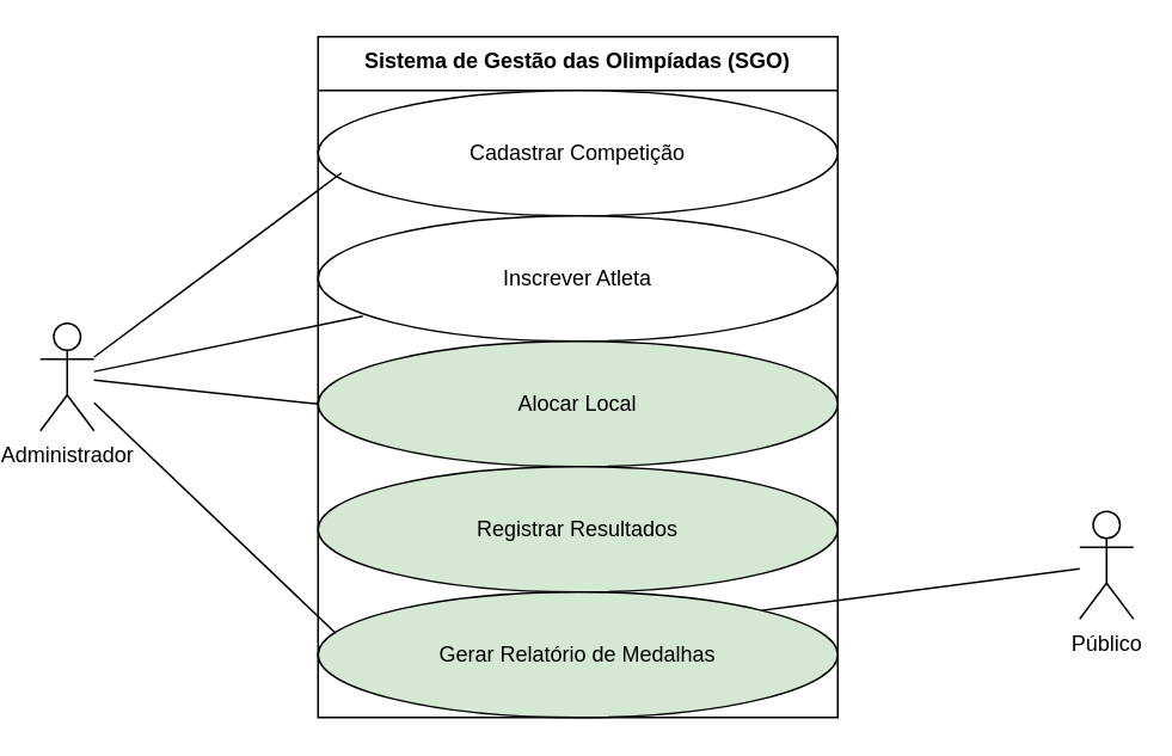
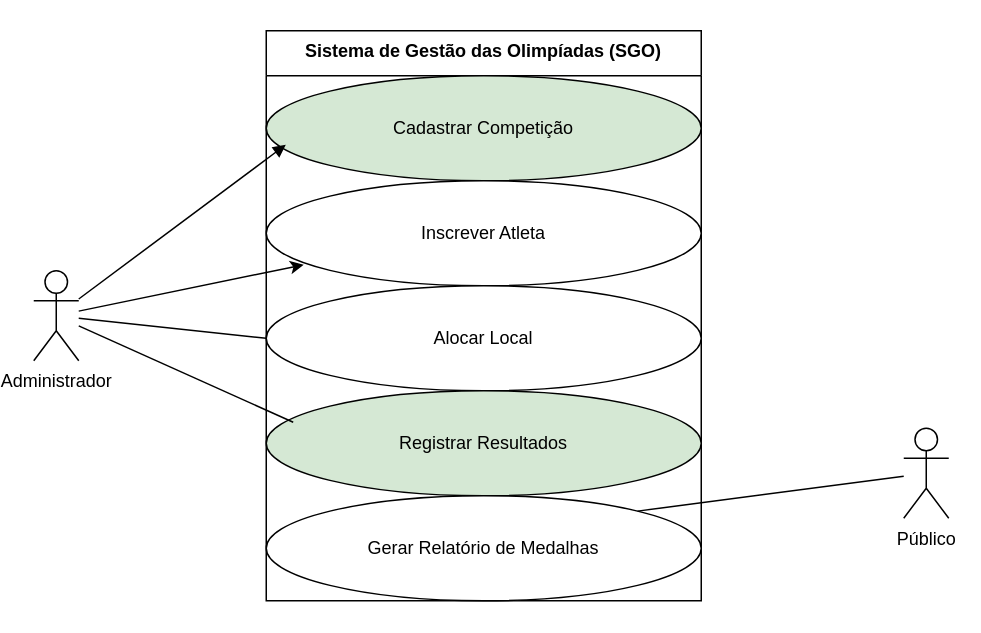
  <mxCell id="0" />
  <mxCell id="1" parent="0" />
  <mxCell id="2" value="Administrador" style="shape=umlActor;verticalLabelPosition=bottom;verticalAlign=top;html=1;outlineConnect=0;" vertex="1" parent="1"><mxGeometry x="20" y="180" width="30" height="60" as="geometry" /></mxCell>
  <mxCell id="3" value="Público" style="shape=umlActor;verticalLabelPosition=bottom;verticalAlign=top;html=1;outlineConnect=0;" vertex="1" parent="1"><mxGeometry x="600" y="285" width="30" height="60" as="geometry" /></mxCell>
  <mxCell id="4" value="Sistema de Gestão das Olimpíadas (SGO)" style="swimlane;fontStyle=1;align=center;verticalAlign=top;childLayout=stackLayout;horizontal=1;startSize=30;horizontalStack=0;resizeParent=1;resizeParentMax=0;resizeLast=0;collapsible=0;marginBottom=0;fillStyle=auto;perimeterSpacing=9;rounded=0;shadow=0;rotation=0;" vertex="1" parent="1"><mxGeometry x="175" y="20" width="290" height="380" as="geometry"><mxRectangle x="220" y="80" width="160" height="30" as="alternateBounds" /></mxGeometry></mxCell>
- <mxCell id="5" value="Cadastrar Competição" style="ellipse;whiteSpace=wrap;html=1;align=center;" vertex="1" parent="4"><mxGeometry y="30" width="290" height="70" as="geometry" /></mxCell>
+ <mxCell id="5" value="Cadastrar Competição" style="ellipse;whiteSpace=wrap;html=1;align=center;fillColor=#d5e8d4;" vertex="1" parent="4"><mxGeometry y="30" width="290" height="70" as="geometry" /></mxCell>
  <mxCell id="6" value="Inscrever Atleta" style="ellipse;whiteSpace=wrap;html=1;align=center;fillColor=default;strokeColor=default;verticalAlign=middle;fontFamily=Helvetica;fontSize=12;fontColor=default;" vertex="1" parent="4"><mxGeometry y="100" width="290" height="70" as="geometry" /></mxCell>
- <mxCell id="7" value="Alocar Local" style="ellipse;whiteSpace=wrap;html=1;align=center;fillColor=#d5e8d4;" vertex="1" parent="4"><mxGeometry y="170" width="290" height="70" as="geometry" /></mxCell>
+ <mxCell id="7" value="Alocar Local" style="ellipse;whiteSpace=wrap;html=1;align=center;" vertex="1" parent="4"><mxGeometry y="170" width="290" height="70" as="geometry" /></mxCell>
  <mxCell id="8" value="Registrar Resultados" style="ellipse;whiteSpace=wrap;html=1;align=center;fillColor=#d5e8d4;" vertex="1" parent="4"><mxGeometry y="240" width="290" height="70" as="geometry" /></mxCell>
- <mxCell id="9" value="Gerar Relatório de Medalhas" style="ellipse;whiteSpace=wrap;html=1;align=center;fillColor=#d5e8d4;" vertex="1" parent="4"><mxGeometry y="310" width="290" height="70" as="geometry" /></mxCell>
- <mxCell id="10" value="" style="endArrow=none;html=1;rounded=0;entryX=0.045;entryY=0.657;entryDx=0;entryDy=0;entryPerimeter=0;" edge="1" parent="1" source="2" target="5"><mxGeometry width="50" height="50" relative="1" as="geometry"><mxPoint x="105" y="330" as="sourcePoint" /><mxPoint x="195" y="95" as="targetPoint" /></mxGeometry></mxCell>
- <mxCell id="11" value="" style="endArrow=none;html=1;rounded=0;entryX=0.086;entryY=0.8;entryDx=0;entryDy=0;entryPerimeter=0;" edge="1" parent="1" source="2" target="6"><mxGeometry width="50" height="50" relative="1" as="geometry"><mxPoint x="105" y="330" as="sourcePoint" /><mxPoint x="195" y="185" as="targetPoint" /></mxGeometry></mxCell>
+ <mxCell id="9" value="Gerar Relatório de Medalhas" style="ellipse;whiteSpace=wrap;html=1;align=center;" vertex="1" parent="4"><mxGeometry y="310" width="290" height="70" as="geometry" /></mxCell>
+ <mxCell id="10" value="" style="endArrow=block;html=1;rounded=0;entryX=0.045;entryY=0.657;entryDx=0;entryDy=0;entryPerimeter=0;" edge="1" parent="1" source="2" target="5"><mxGeometry width="50" height="50" relative="1" as="geometry"><mxPoint x="105" y="330" as="sourcePoint" /><mxPoint x="195" y="95" as="targetPoint" /></mxGeometry></mxCell>
+ <mxCell id="11" value="" style="endArrow=classic;html=1;rounded=0;entryX=0.086;entryY=0.8;entryDx=0;entryDy=0;entryPerimeter=0;" edge="1" parent="1" source="2" target="6"><mxGeometry width="50" height="50" relative="1" as="geometry"><mxPoint x="105" y="330" as="sourcePoint" /><mxPoint x="195" y="185" as="targetPoint" /></mxGeometry></mxCell>
  <mxCell id="12" value="" style="endArrow=none;html=1;rounded=0;entryX=0;entryY=0.5;entryDx=0;entryDy=0;" edge="1" parent="1" source="2" target="7"><mxGeometry width="50" height="50" relative="1" as="geometry"><mxPoint x="105" y="330" as="sourcePoint" /><mxPoint x="195" y="275" as="targetPoint" /></mxGeometry></mxCell>
- <mxCell id="14" value="" style="endArrow=none;html=1;rounded=0;entryX=0.034;entryY=0.329;entryDx=0;entryDy=0;entryPerimeter=0;" edge="1" parent="1" source="2" target="9"><mxGeometry width="50" height="50" relative="1" as="geometry"><mxPoint x="105" y="330" as="sourcePoint" /><mxPoint x="195" y="495" as="targetPoint" /></mxGeometry></mxCell>
+ <mxCell id="13" value="" style="endArrow=none;html=1;rounded=0;entryX=0.062;entryY=0.3;entryDx=0;entryDy=0;entryPerimeter=0;" edge="1" parent="1" source="2" target="8"><mxGeometry width="50" height="50" relative="1" as="geometry"><mxPoint x="105" y="330" as="sourcePoint" /><mxPoint x="195" y="365" as="targetPoint" /></mxGeometry></mxCell>
  <mxCell id="15" value="" style="endArrow=none;html=1;rounded=0;entryX=1;entryY=0;entryDx=0;entryDy=0;" edge="1" parent="1" source="3" target="9"><mxGeometry width="50" height="50" relative="1" as="geometry"><mxPoint x="635" y="550" as="sourcePoint" /><mxPoint x="555" y="495" as="targetPoint" /></mxGeometry></mxCell>
